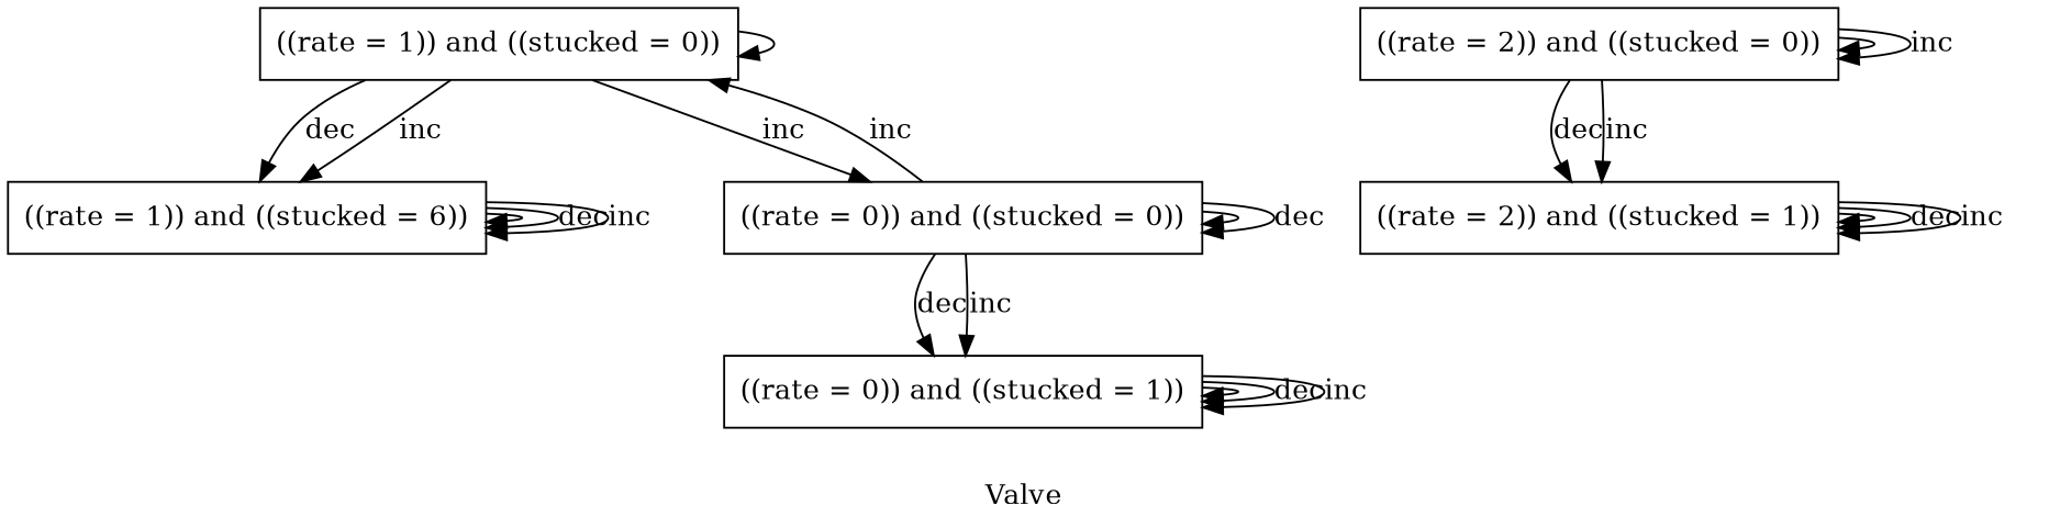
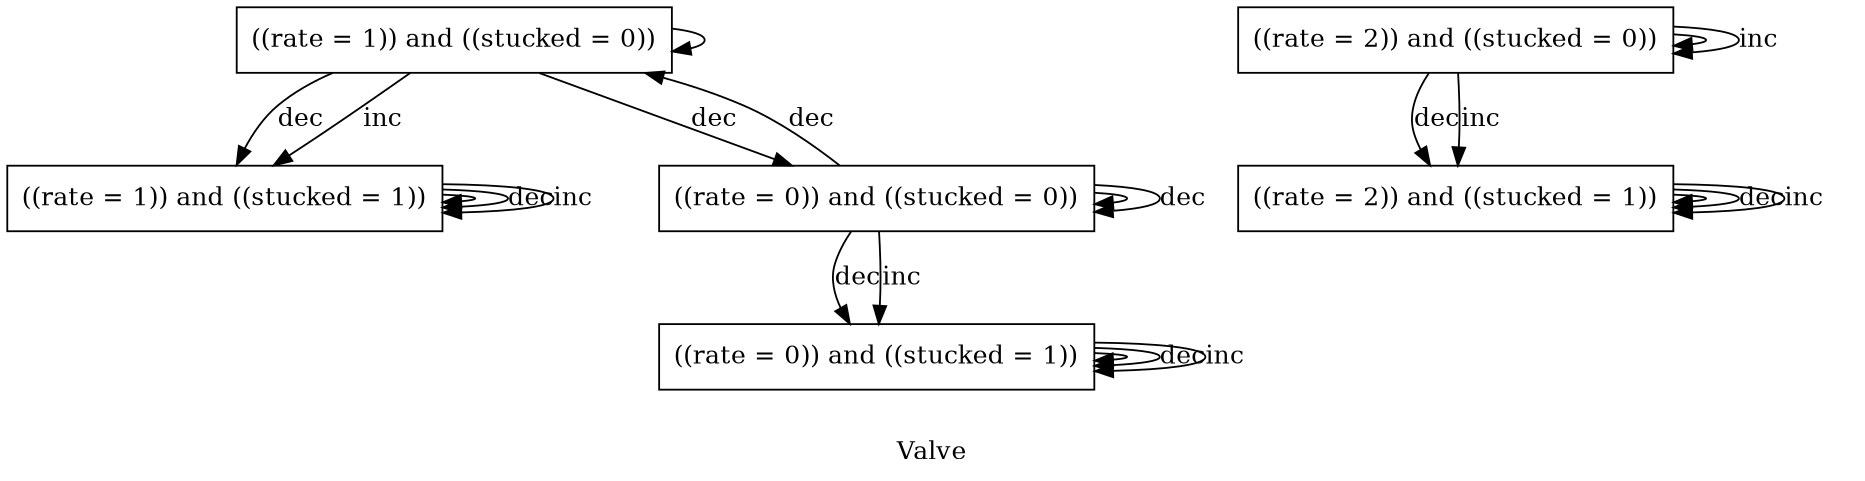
  digraph {
    label=Valve
    node [shape=box]
    n1 [label="((rate = 1)) and ((stucked = 0))"]
-   n2 [label="((rate = 1)) and ((stucked = 6))"]
+   n2 [label="((rate = 1)) and ((stucked = 1))"]
    n3 [label="((rate = 0)) and ((stucked = 0))"]
    n4 [label="((rate = 0)) and ((stucked = 1))"]
    n5 [label="((rate = 2)) and ((stucked = 0))"]
    n6 [label="((rate = 2)) and ((stucked = 1))"]
    n1 -> n1
    n1 -> n2 [label=dec]
    n1 -> n2 [label=inc]
-   n1 -> n3 [label=inc]
+   n1 -> n3 [label=dec]
    n2 -> n2
    n2 -> n2 [label=dec]
    n2 -> n2 [label=inc]
-   n3 -> n1 [label=inc]
+   n3 -> n1 [label=dec]
    n3 -> n3
    n3 -> n3 [label=dec]
    n3 -> n4 [label=dec]
    n3 -> n4 [label=inc]
    n4 -> n4
    n4 -> n4 [label=dec]
    n4 -> n4 [label=inc]
    n5 -> n5
    n5 -> n5 [label=inc]
    n5 -> n6 [label=dec]
    n5 -> n6 [label=inc]
    n6 -> n6
    n6 -> n6 [label=dec]
    n6 -> n6 [label=inc]
  }
